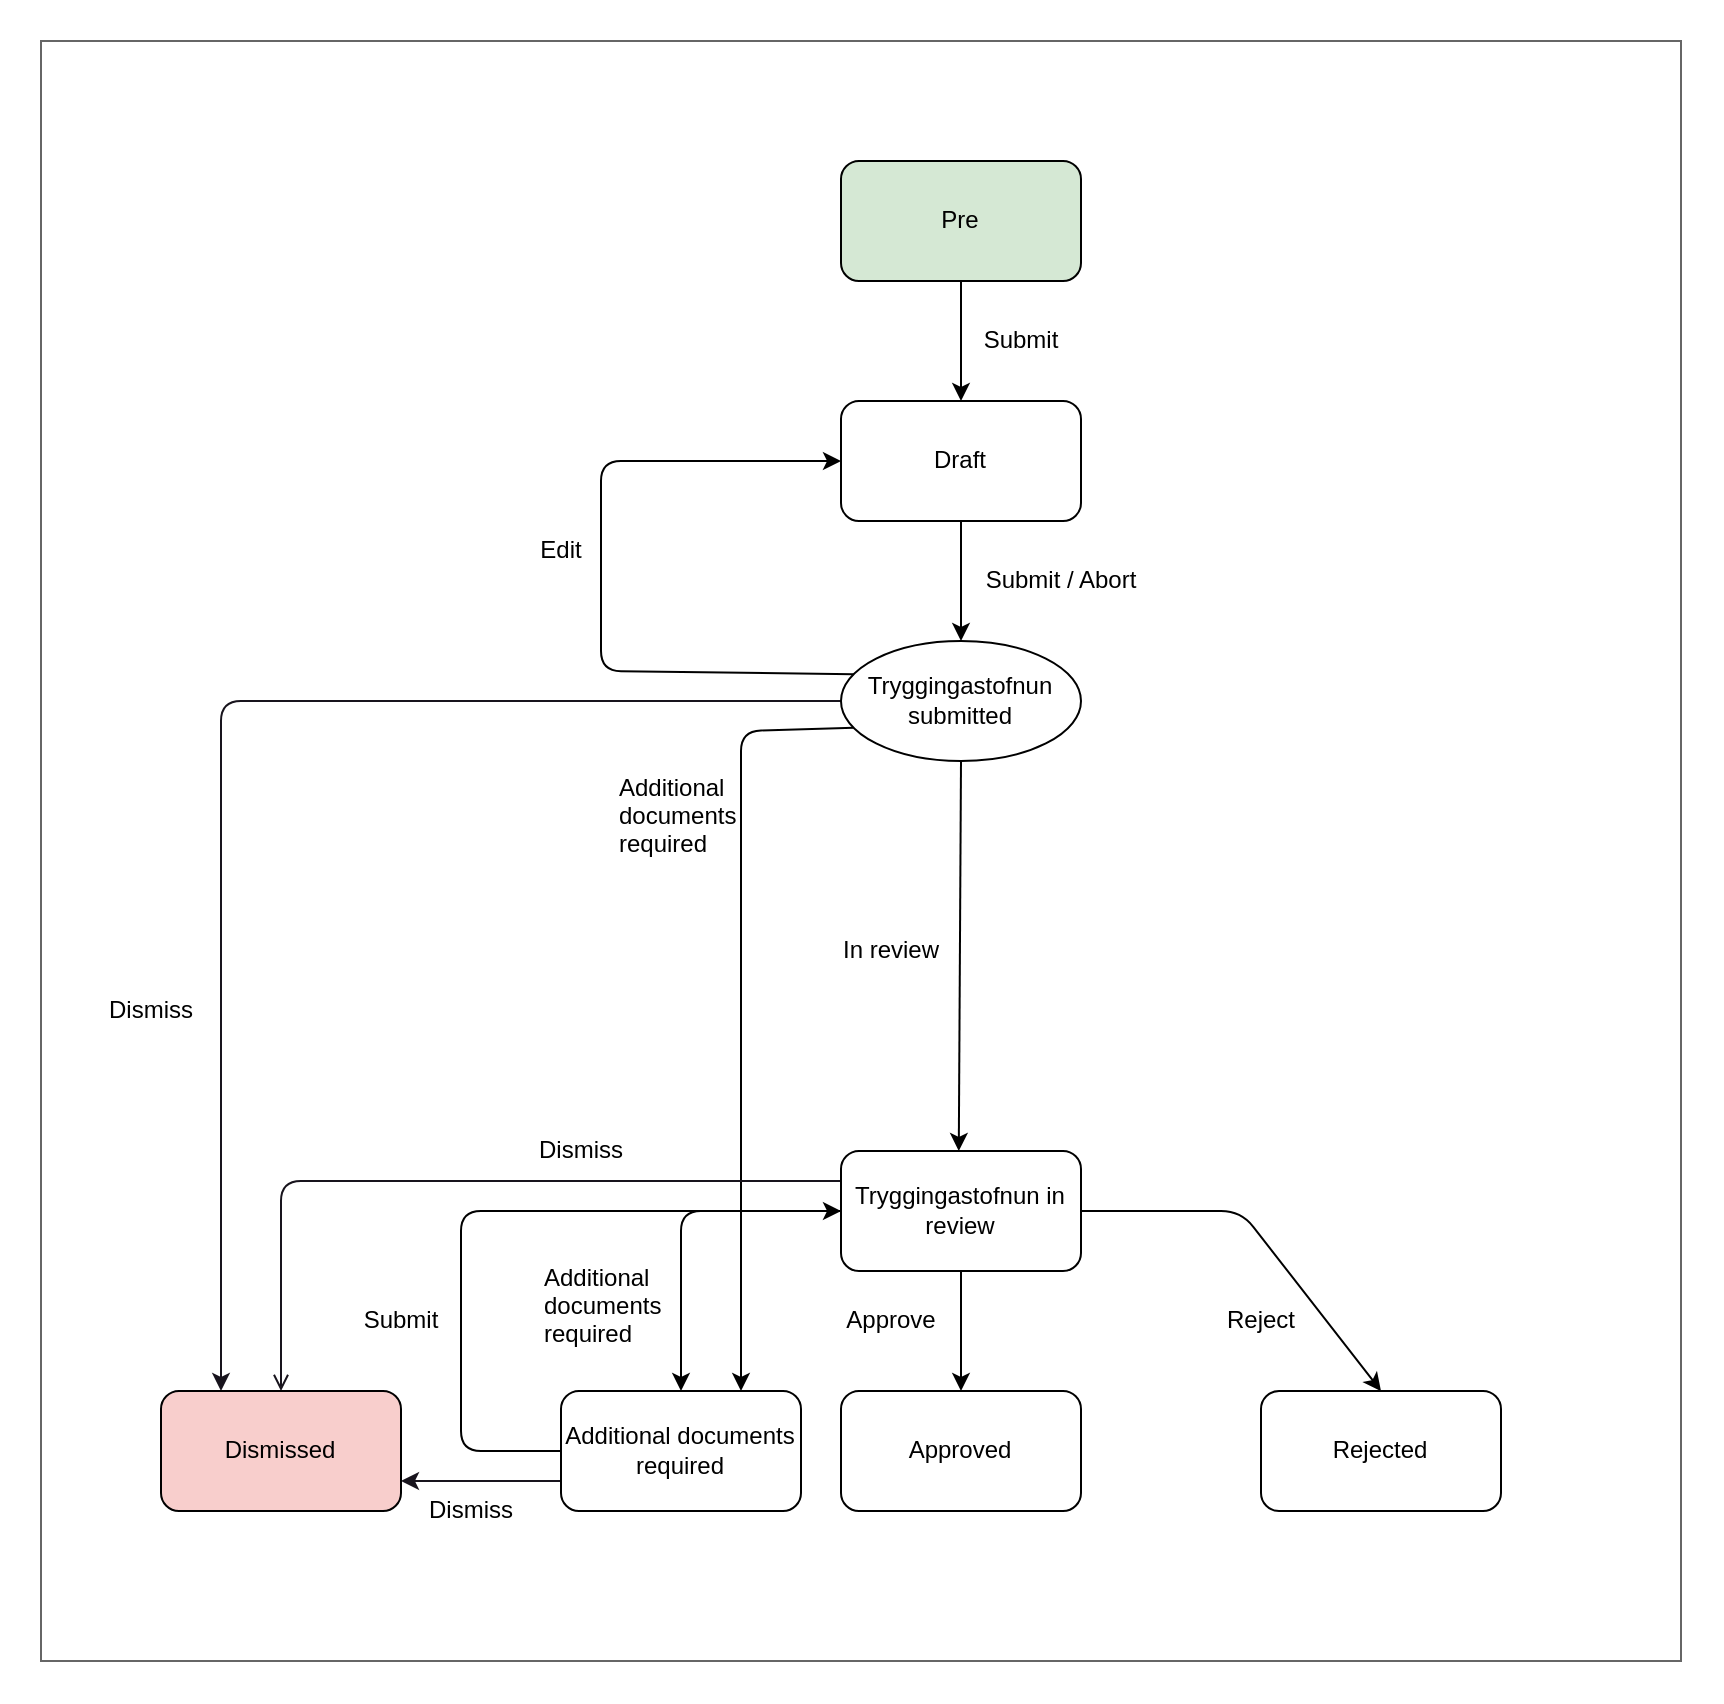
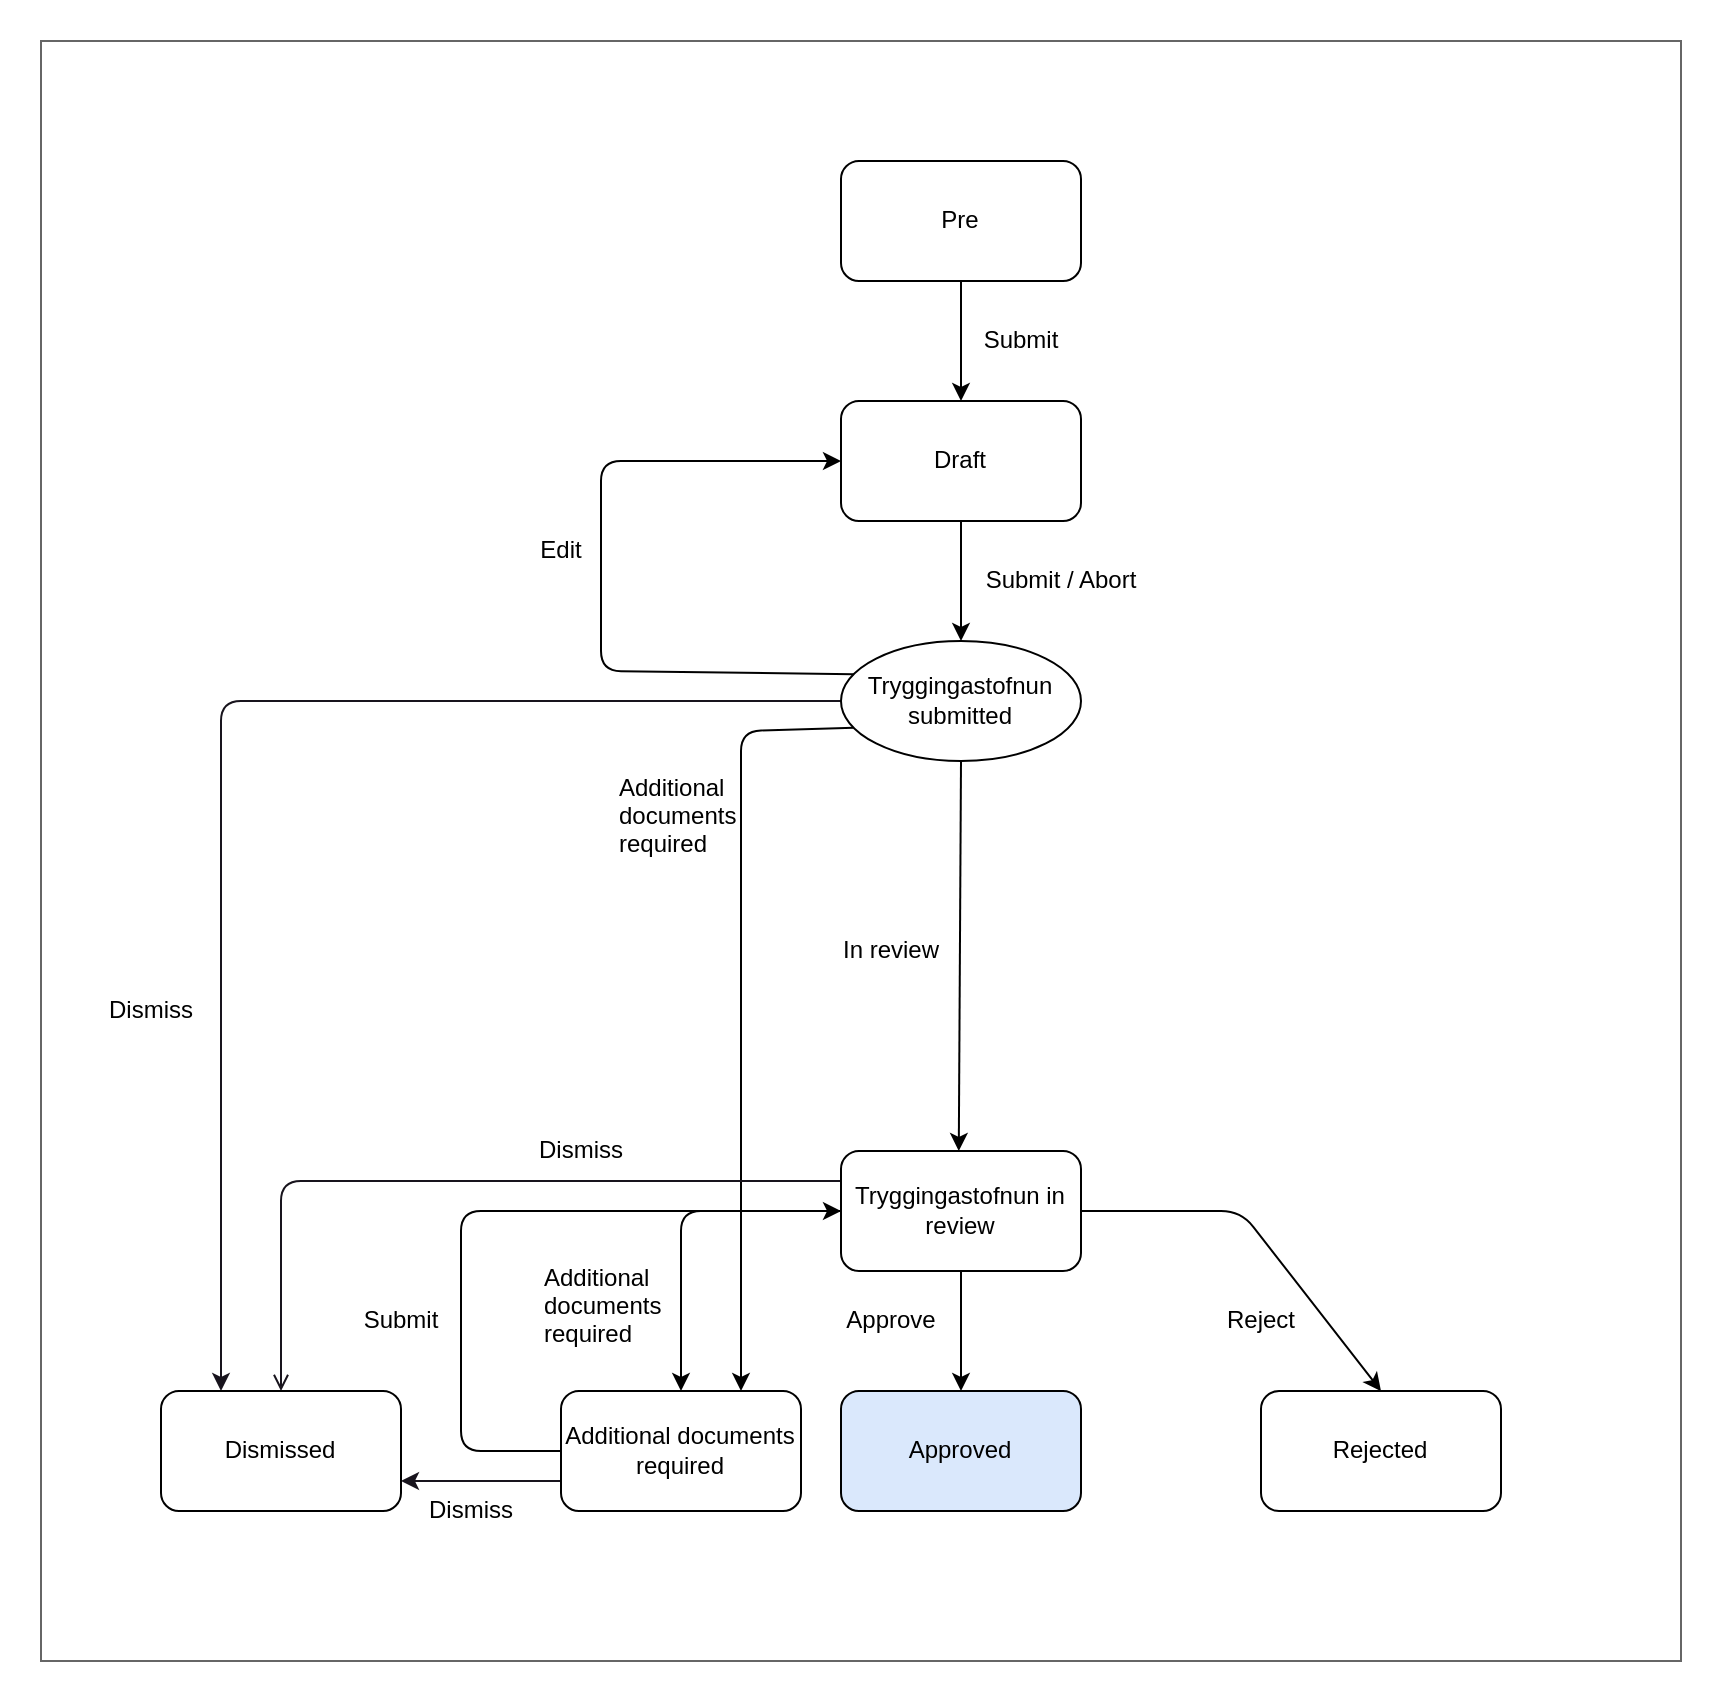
  <mxCell id="0" />
  <mxCell id="1" parent="0" />
  <mxCell id="2" value="" style="whiteSpace=wrap;html=1;fillColor=#FFFFFF;gradientColor=none;strokeColor=#666666;" parent="1" vertex="1"><mxGeometry x="20" y="20" width="820" height="810" as="geometry" /></mxCell>
  <mxCell id="3" value="Draft" style="rounded=1;whiteSpace=wrap;html=1;" parent="1" vertex="1"><mxGeometry x="420" y="200" width="120" height="60" as="geometry" /></mxCell>
  <mxCell id="4" style="edgeStyle=none;html=1;exitX=0;exitY=0.5;exitDx=0;exitDy=0;entryX=0.25;entryY=0;entryDx=0;entryDy=0;strokeColor=#18141D;" parent="1" source="6" target="30" edge="1"><mxGeometry relative="1" as="geometry"><Array as="points"><mxPoint x="110" y="350" /></Array></mxGeometry></mxCell>
  <mxCell id="5" style="edgeStyle=none;html=1;exitX=0;exitY=0.75;exitDx=0;exitDy=0;entryX=0.75;entryY=0;entryDx=0;entryDy=0;strokeColor=#000000;" edge="1" parent="1" source="6" target="10"><mxGeometry relative="1" as="geometry"><Array as="points"><mxPoint x="370" y="365" /></Array></mxGeometry></mxCell>
  <mxCell id="6" value="Tryggingastofnun submitted" style="ellipse;whiteSpace=wrap;html=1;" parent="1" vertex="1"><mxGeometry x="420" y="320" width="120" height="60" as="geometry" /></mxCell>
  <mxCell id="7" style="edgeStyle=none;html=1;exitX=0;exitY=0.25;exitDx=0;exitDy=0;entryX=0.5;entryY=0;entryDx=0;entryDy=0;strokeColor=#18141D;endArrow=open;" parent="1" source="8" target="30" edge="1"><mxGeometry relative="1" as="geometry"><Array as="points"><mxPoint x="140" y="590" /></Array></mxGeometry></mxCell>
  <mxCell id="8" value="Tryggingastofnun in review" style="rounded=1;whiteSpace=wrap;html=1;" parent="1" vertex="1"><mxGeometry x="420" y="575" width="120" height="60" as="geometry" /></mxCell>
  <mxCell id="9" style="edgeStyle=none;html=1;entryX=1;entryY=0.75;entryDx=0;entryDy=0;strokeColor=#18141D;" parent="1" target="30" edge="1"><mxGeometry relative="1" as="geometry"><mxPoint x="280" y="740" as="sourcePoint" /></mxGeometry></mxCell>
  <mxCell id="10" value="Additional documents required" style="rounded=1;whiteSpace=wrap;html=1;" parent="1" vertex="1"><mxGeometry x="280" y="695" width="120" height="60" as="geometry" /></mxCell>
- <mxCell id="11" value="Approved" style="rounded=1;whiteSpace=wrap;html=1;" parent="1" vertex="1"><mxGeometry x="420" y="695" width="120" height="60" as="geometry" /></mxCell>
+ <mxCell id="11" value="Approved" style="rounded=1;whiteSpace=wrap;html=1;fillColor=#dae8fc;" parent="1" vertex="1"><mxGeometry x="420" y="695" width="120" height="60" as="geometry" /></mxCell>
  <mxCell id="12" value="" style="endArrow=classic;html=1;exitX=0;exitY=0.5;exitDx=0;exitDy=0;fontColor=#FFFFFF;strokeColor=#000000;entryX=0.5;entryY=0;entryDx=0;entryDy=0;" parent="1" source="8" target="10" edge="1"><mxGeometry width="50" height="50" relative="1" as="geometry"><mxPoint x="480" y="635" as="sourcePoint" /><mxPoint x="480" y="695" as="targetPoint" /><Array as="points"><mxPoint x="340" y="605" /></Array></mxGeometry></mxCell>
  <mxCell id="13" value="" style="endArrow=classic;html=1;entryX=0;entryY=0.5;entryDx=0;entryDy=0;exitX=0;exitY=0.5;exitDx=0;exitDy=0;fontColor=#FFFFFF;strokeColor=#000000;" parent="1" source="10" target="8" edge="1"><mxGeometry width="50" height="50" relative="1" as="geometry"><mxPoint x="230" y="725" as="sourcePoint" /><mxPoint x="230" y="785" as="targetPoint" /><Array as="points"><mxPoint x="230" y="725" /><mxPoint x="230" y="605" /></Array></mxGeometry></mxCell>
  <mxCell id="14" value="" style="endArrow=classic;html=1;fontColor=#FFFFFF;strokeColor=#000000;entryX=0;entryY=0.5;entryDx=0;entryDy=0;exitX=0;exitY=0.25;exitDx=0;exitDy=0;" parent="1" source="6" target="3" edge="1"><mxGeometry width="50" height="50" relative="1" as="geometry"><mxPoint x="360" y="350" as="sourcePoint" /><mxPoint x="300" y="230" as="targetPoint" /><Array as="points"><mxPoint x="300" y="335" /><mxPoint x="300" y="230" /></Array></mxGeometry></mxCell>
  <mxCell id="15" value="Edit" style="text;html=1;align=center;verticalAlign=middle;resizable=0;points=[];autosize=1;strokeColor=none;fillColor=none;fontColor=#000000;" parent="1" vertex="1"><mxGeometry x="260" y="260" width="40" height="30" as="geometry" /></mxCell>
  <mxCell id="16" value="Reject" style="text;html=1;align=center;verticalAlign=middle;resizable=0;points=[];autosize=1;strokeColor=none;fillColor=none;fontColor=#000000;" parent="1" vertex="1"><mxGeometry x="600" y="645" width="60" height="30" as="geometry" /></mxCell>
  <mxCell id="17" value="Submit / Abort" style="text;html=1;align=center;verticalAlign=middle;resizable=0;points=[];autosize=1;strokeColor=none;fillColor=none;fontColor=#000000;" parent="1" vertex="1"><mxGeometry x="480" y="275" width="100" height="30" as="geometry" /></mxCell>
  <mxCell id="18" value="Additional&#10;documents &#10;required" style="text;fontColor=#000000;" parent="1" vertex="1"><mxGeometry x="270" y="625" width="65" height="50" as="geometry" /></mxCell>
  <mxCell id="19" value="Approve" style="text;html=1;align=center;verticalAlign=middle;resizable=0;points=[];autosize=1;strokeColor=none;fillColor=none;fontColor=#000000;" parent="1" vertex="1"><mxGeometry x="410" y="645" width="70" height="30" as="geometry" /></mxCell>
  <mxCell id="20" value="Submit" style="text;html=1;align=center;verticalAlign=middle;resizable=0;points=[];autosize=1;strokeColor=none;fillColor=none;fontColor=#000000;" parent="1" vertex="1"><mxGeometry x="170" y="645" width="60" height="30" as="geometry" /></mxCell>
  <mxCell id="21" value="Rejected" style="rounded=1;whiteSpace=wrap;html=1;" parent="1" vertex="1"><mxGeometry x="630" y="695" width="120" height="60" as="geometry" /></mxCell>
  <mxCell id="22" value="" style="endArrow=classic;html=1;exitX=1;exitY=0.5;exitDx=0;exitDy=0;fontColor=#FFFFFF;strokeColor=#000000;entryX=0.5;entryY=0;entryDx=0;entryDy=0;" parent="1" source="8" target="21" edge="1"><mxGeometry width="50" height="50" relative="1" as="geometry"><mxPoint x="500" y="655" as="sourcePoint" /><mxPoint x="360" y="715" as="targetPoint" /><Array as="points"><mxPoint x="620" y="605" /></Array></mxGeometry></mxCell>
  <mxCell id="23" value="" style="endArrow=classic;html=1;fontColor=#FFFFFF;strokeColor=#000000;entryX=0.5;entryY=0;entryDx=0;entryDy=0;exitX=0.5;exitY=1;exitDx=0;exitDy=0;" parent="1" source="6" edge="1"><mxGeometry width="50" height="50" relative="1" as="geometry"><mxPoint x="479" y="460" as="sourcePoint" /><mxPoint x="478.89" y="575" as="targetPoint" /></mxGeometry></mxCell>
- <mxCell id="24" value="Pre" style="rounded=1;whiteSpace=wrap;html=1;fillColor=#d5e8d4;" parent="1" vertex="1"><mxGeometry x="420" y="80" width="120" height="60" as="geometry" /></mxCell>
+ <mxCell id="24" value="Pre" style="rounded=1;whiteSpace=wrap;html=1;" parent="1" vertex="1"><mxGeometry x="420" y="80" width="120" height="60" as="geometry" /></mxCell>
  <mxCell id="25" value="Submit" style="text;html=1;align=center;verticalAlign=middle;resizable=0;points=[];autosize=1;strokeColor=none;fillColor=none;fontColor=#000000;" parent="1" vertex="1"><mxGeometry x="480" y="155" width="60" height="30" as="geometry" /></mxCell>
  <mxCell id="26" value="In review" style="text;html=1;align=center;verticalAlign=middle;resizable=0;points=[];autosize=1;strokeColor=none;fillColor=none;fontColor=#000000;" parent="1" vertex="1"><mxGeometry x="410" y="460" width="70" height="30" as="geometry" /></mxCell>
  <mxCell id="27" value="" style="endArrow=classic;html=1;entryX=0.5;entryY=0;entryDx=0;entryDy=0;exitX=0.5;exitY=1;exitDx=0;exitDy=0;fontColor=#FFFFFF;strokeColor=#000000;" parent="1" edge="1"><mxGeometry width="50" height="50" relative="1" as="geometry"><mxPoint x="480" y="140" as="sourcePoint" /><mxPoint x="480" y="200" as="targetPoint" /></mxGeometry></mxCell>
  <mxCell id="28" value="" style="endArrow=classic;html=1;entryX=0.5;entryY=0;entryDx=0;entryDy=0;exitX=0.5;exitY=1;exitDx=0;exitDy=0;fontColor=#FFFFFF;strokeColor=#000000;" parent="1" target="6" edge="1"><mxGeometry width="50" height="50" relative="1" as="geometry"><mxPoint x="480" y="260" as="sourcePoint" /><mxPoint x="420" y="320" as="targetPoint" /></mxGeometry></mxCell>
  <mxCell id="29" value="" style="endArrow=classic;html=1;exitX=1;exitY=0.5;exitDx=0;exitDy=0;fontColor=#FFFFFF;strokeColor=#000000;entryX=0.5;entryY=0;entryDx=0;entryDy=0;" parent="1" target="11" edge="1"><mxGeometry width="50" height="50" relative="1" as="geometry"><mxPoint x="480" y="635" as="sourcePoint" /><mxPoint x="560" y="725" as="targetPoint" /><Array as="points" /></mxGeometry></mxCell>
- <mxCell id="30" value="Dismissed" style="rounded=1;whiteSpace=wrap;html=1;fillColor=#f8cecc;" parent="1" vertex="1"><mxGeometry x="80" y="695" width="120" height="60" as="geometry" /></mxCell>
+ <mxCell id="30" value="Dismissed" style="rounded=1;whiteSpace=wrap;html=1;" parent="1" vertex="1"><mxGeometry x="80" y="695" width="120" height="60" as="geometry" /></mxCell>
  <mxCell id="31" value="Dismiss" style="text;html=1;align=center;verticalAlign=middle;resizable=0;points=[];autosize=1;strokeColor=none;fillColor=none;fontColor=#000000;" parent="1" vertex="1"><mxGeometry x="200" y="740" width="70" height="30" as="geometry" /></mxCell>
  <mxCell id="32" value="Dismiss" style="text;html=1;align=center;verticalAlign=middle;resizable=0;points=[];autosize=1;strokeColor=none;fillColor=none;fontColor=#000000;" parent="1" vertex="1"><mxGeometry x="255" y="560" width="70" height="30" as="geometry" /></mxCell>
  <mxCell id="33" value="Dismiss" style="text;html=1;align=center;verticalAlign=middle;resizable=0;points=[];autosize=1;strokeColor=none;fillColor=none;fontColor=#000000;" parent="1" vertex="1"><mxGeometry x="40" y="490" width="70" height="30" as="geometry" /></mxCell>
  <mxCell id="34" value="Additional&#10;documents &#10;required" style="text;fontColor=#000000;" vertex="1" parent="1"><mxGeometry x="307.5" y="380" width="65" height="50" as="geometry" /></mxCell>
